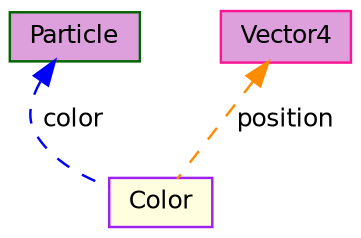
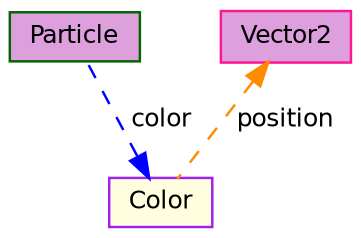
  digraph {
    node [fillcolor=plum fontname=Helvetica fontsize=10 shape=record style=filled]
    edge [dir=back fontname=Helvetica fontsize=10 labelfontname=Helvetica labelfontsize=10 style=dashed]
    n1 [color=darkgreen fontcolor=black height=0.2 label=Particle width=0.4]
-   n2 [color=deeppink height=0.2 label=Vector4 width=0.4]
+   n2 [color=deeppink height=0.2 label=Vector2 width=0.4]
    n3 [color=purple fillcolor=lightyellow height=0.2 label=Color width=0.4]
    n2 -> n3 [color=darkorange label=" position"]
-   n1 -> n3 [color=blue label=" color"]
+   n3 -> n1 [color=blue label=" color"]
  }
